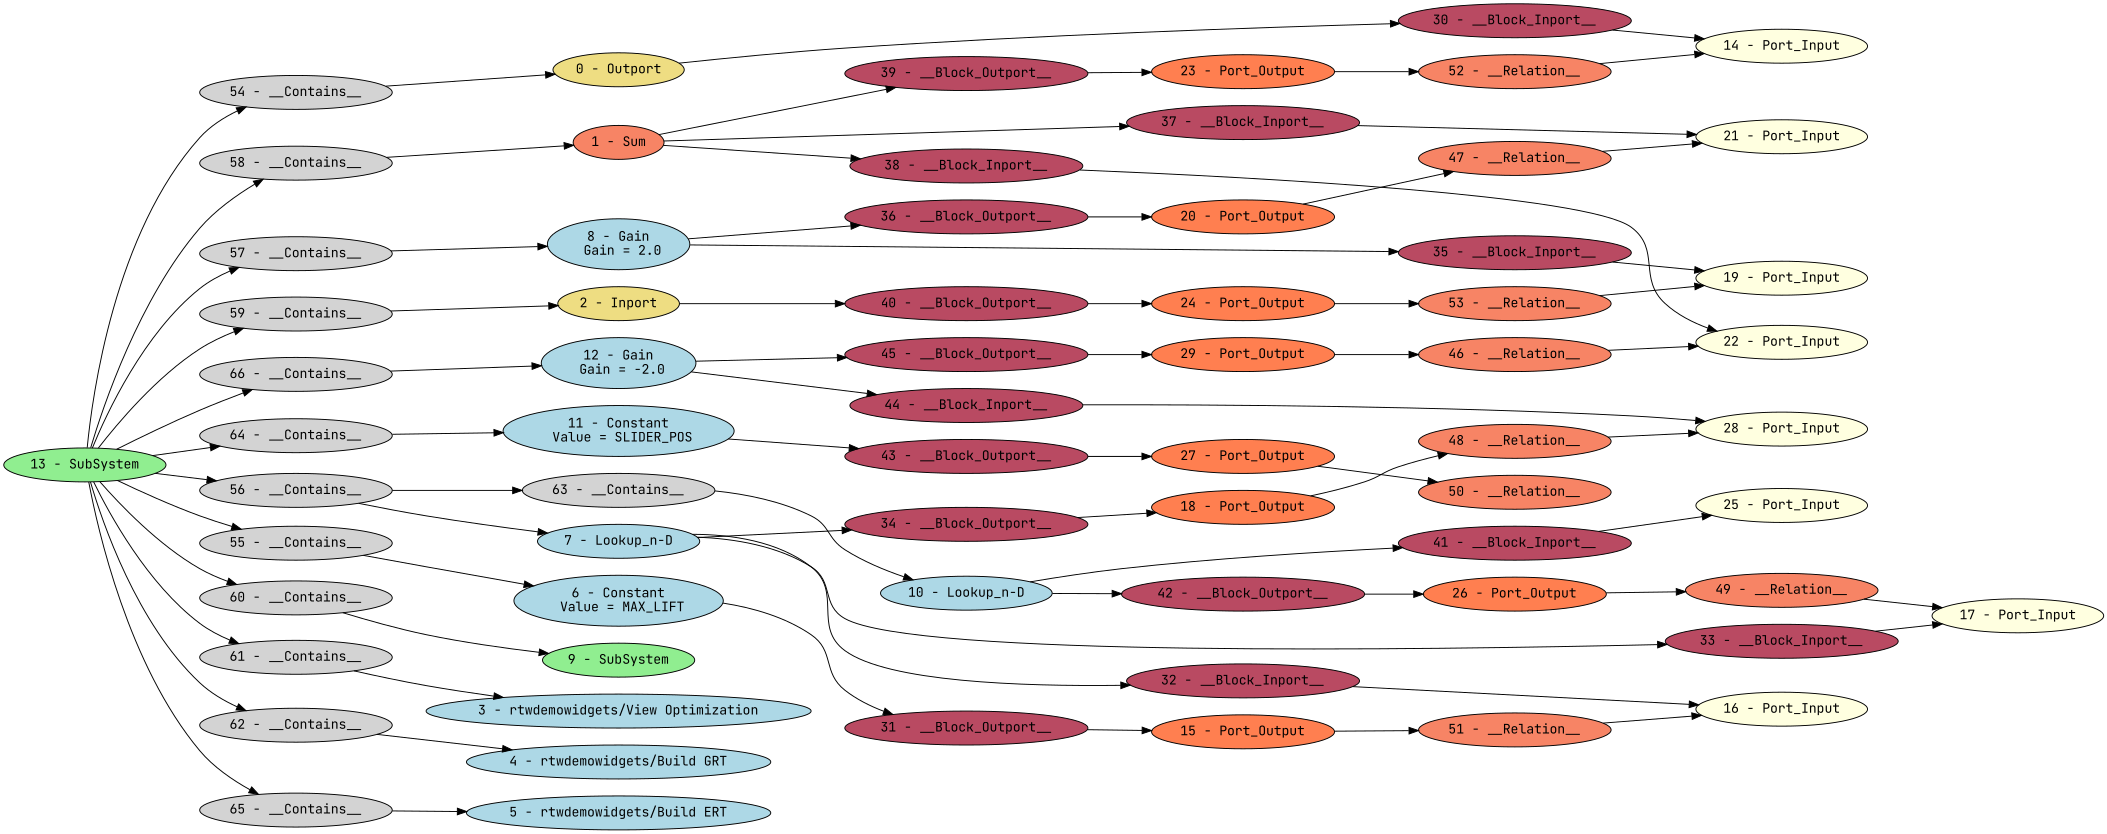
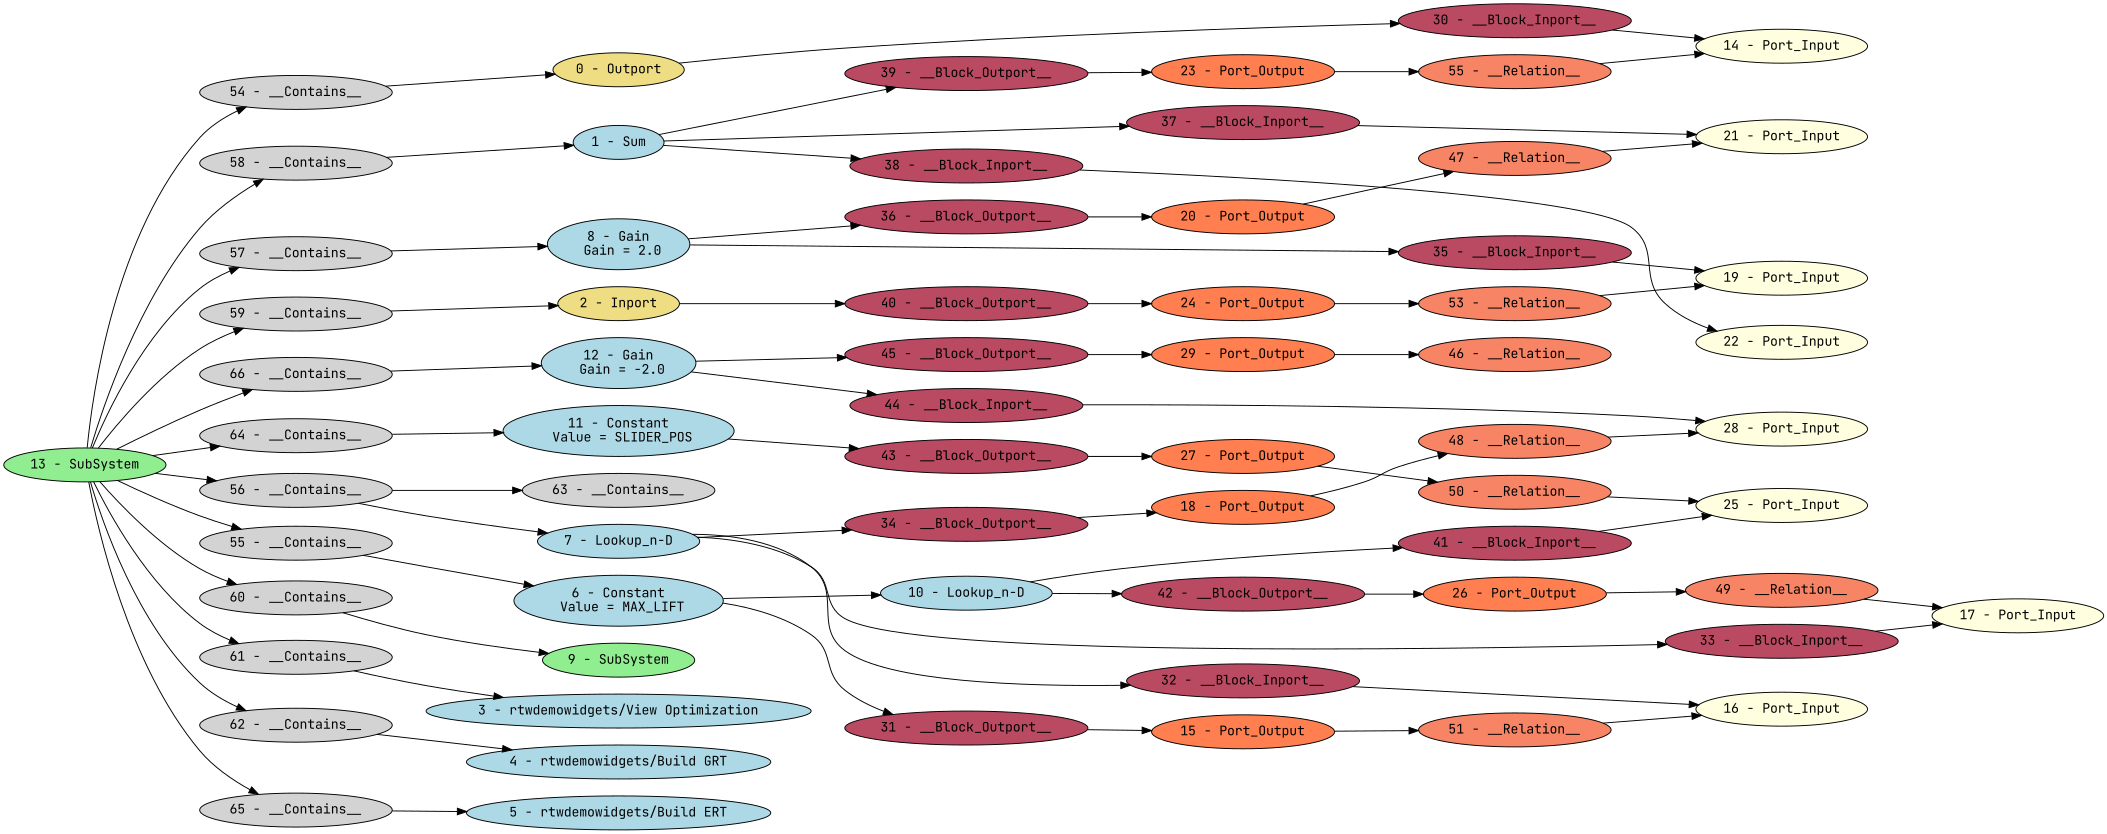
  digraph {
    fontname="JetBrains Mono"
    rankdir=LR
    node [fillcolor="#b94a62" fontname="JetBrains Mono" style=filled]
    edge [fontname="JetBrains Mono"]
    "0 - Outport" [fillcolor=lightgoldenrod]
    "30 - __Block_Inport__"
    "14 - Port_Input" [fillcolor=lightyellow]
-   "1 - Sum" [fillcolor="#f78465"]
+   "1 - Sum" [fillcolor=lightblue]
    "37 - __Block_Inport__"
    "38 - __Block_Inport__"
    "39 - __Block_Outport__"
    "21 - Port_Input" [fillcolor=lightyellow]
    "22 - Port_Input" [fillcolor=lightyellow]
    "23 - Port_Output" [fillcolor=coral]
    "2 - Inport" [fillcolor=lightgoldenrod]
    "40 - __Block_Outport__"
    "24 - Port_Output" [fillcolor=coral]
    "3 - rtwdemowidgets/View Optimization" [fillcolor=lightblue]
    "4 - rtwdemowidgets/Build GRT" [fillcolor=lightblue]
    "5 - rtwdemowidgets/Build ERT" [fillcolor=lightblue]
    "6 - Constant\n Value = MAX_LIFT" [fillcolor=lightblue]
    "31 - __Block_Outport__"
    "15 - Port_Output" [fillcolor=coral]
    "7 - Lookup_n-D" [fillcolor=lightblue]
    "32 - __Block_Inport__"
    "33 - __Block_Inport__"
    "34 - __Block_Outport__"
    "16 - Port_Input" [fillcolor=lightyellow]
    "17 - Port_Input" [fillcolor=lightyellow]
    "18 - Port_Output" [fillcolor=coral]
    "8 - Gain\n Gain = 2.0" [fillcolor=lightblue]
    "35 - __Block_Inport__"
    "36 - __Block_Outport__"
    "19 - Port_Input" [fillcolor=lightyellow]
    "20 - Port_Output" [fillcolor=coral]
    "9 - SubSystem" [fillcolor=lightgreen]
    "10 - Lookup_n-D" [fillcolor=lightblue]
    "41 - __Block_Inport__"
    "42 - __Block_Outport__"
    "25 - Port_Input" [fillcolor=lightyellow]
    "26 - Port_Output" [fillcolor=coral]
    "11 - Constant\n Value = SLIDER_POS" [fillcolor=lightblue]
    "43 - __Block_Outport__"
    "27 - Port_Output" [fillcolor=coral]
    "12 - Gain\n Gain = -2.0" [fillcolor=lightblue]
    "44 - __Block_Inport__"
    "45 - __Block_Outport__"
    "28 - Port_Input" [fillcolor=lightyellow]
    "29 - Port_Output" [fillcolor=coral]
    "13 - SubSystem" [fillcolor=lightgreen]
    "54 - __Contains__" [fillcolor=lightgray]
    "55 - __Contains__" [fillcolor=lightgray]
    "56 - __Contains__" [fillcolor=lightgray]
    "57 - __Contains__" [fillcolor=lightgray]
    "58 - __Contains__" [fillcolor=lightgray]
    "59 - __Contains__" [fillcolor=lightgray]
    "60 - __Contains__" [fillcolor=lightgray]
    "61 - __Contains__" [fillcolor=lightgray]
    "62 - __Contains__" [fillcolor=lightgray]
    "64 - __Contains__" [fillcolor=lightgray]
    "65 - __Contains__" [fillcolor=lightgray]
    "66 - __Contains__" [fillcolor=lightgray]
    "63 - __Contains__" [fillcolor=lightgray]
    "51 - __Relation__" [fillcolor="#f78465"]
    "48 - __Relation__" [fillcolor="#f78465"]
    "47 - __Relation__" [fillcolor="#f78465"]
-   "52 - __Relation__" [fillcolor="#f78465"]
+   "52 - __Relation__" [fillcolor="#f78465" label="55 - __Relation__"]
    "53 - __Relation__" [fillcolor="#f78465"]
    "49 - __Relation__" [fillcolor="#f78465"]
    "50 - __Relation__" [fillcolor="#f78465"]
    "46 - __Relation__" [fillcolor="#f78465"]
    "0 - Outport" -> "30 - __Block_Inport__"
    "30 - __Block_Inport__" -> "14 - Port_Input"
    "1 - Sum" -> "37 - __Block_Inport__"
    "1 - Sum" -> "38 - __Block_Inport__"
    "1 - Sum" -> "39 - __Block_Outport__"
    "37 - __Block_Inport__" -> "21 - Port_Input"
    "38 - __Block_Inport__" -> "22 - Port_Input"
    "39 - __Block_Outport__" -> "23 - Port_Output"
    "23 - Port_Output" -> "52 - __Relation__"
    "2 - Inport" -> "40 - __Block_Outport__"
    "40 - __Block_Outport__" -> "24 - Port_Output"
    "24 - Port_Output" -> "53 - __Relation__"
    "6 - Constant\n Value = MAX_LIFT" -> "31 - __Block_Outport__"
    "31 - __Block_Outport__" -> "15 - Port_Output"
    "15 - Port_Output" -> "51 - __Relation__"
    "7 - Lookup_n-D" -> "32 - __Block_Inport__"
    "7 - Lookup_n-D" -> "33 - __Block_Inport__"
    "7 - Lookup_n-D" -> "34 - __Block_Outport__"
    "32 - __Block_Inport__" -> "16 - Port_Input"
    "33 - __Block_Inport__" -> "17 - Port_Input"
    "34 - __Block_Outport__" -> "18 - Port_Output"
    "18 - Port_Output" -> "48 - __Relation__"
    "8 - Gain\n Gain = 2.0" -> "35 - __Block_Inport__"
    "8 - Gain\n Gain = 2.0" -> "36 - __Block_Outport__"
    "35 - __Block_Inport__" -> "19 - Port_Input"
    "36 - __Block_Outport__" -> "20 - Port_Output"
    "20 - Port_Output" -> "47 - __Relation__"
    "10 - Lookup_n-D" -> "41 - __Block_Inport__"
    "10 - Lookup_n-D" -> "42 - __Block_Outport__"
    "41 - __Block_Inport__" -> "25 - Port_Input"
    "42 - __Block_Outport__" -> "26 - Port_Output"
    "26 - Port_Output" -> "49 - __Relation__"
    "11 - Constant\n Value = SLIDER_POS" -> "43 - __Block_Outport__"
    "43 - __Block_Outport__" -> "27 - Port_Output"
    "27 - Port_Output" -> "50 - __Relation__"
    "12 - Gain\n Gain = -2.0" -> "44 - __Block_Inport__"
    "12 - Gain\n Gain = -2.0" -> "45 - __Block_Outport__"
    "44 - __Block_Inport__" -> "28 - Port_Input"
    "45 - __Block_Outport__" -> "29 - Port_Output"
    "29 - Port_Output" -> "46 - __Relation__"
    "13 - SubSystem" -> "54 - __Contains__"
    "13 - SubSystem" -> "55 - __Contains__"
    "13 - SubSystem" -> "56 - __Contains__"
    "13 - SubSystem" -> "57 - __Contains__"
    "13 - SubSystem" -> "58 - __Contains__"
    "13 - SubSystem" -> "59 - __Contains__"
    "13 - SubSystem" -> "60 - __Contains__"
    "13 - SubSystem" -> "61 - __Contains__"
    "13 - SubSystem" -> "62 - __Contains__"
    "13 - SubSystem" -> "64 - __Contains__"
    "13 - SubSystem" -> "65 - __Contains__"
    "13 - SubSystem" -> "66 - __Contains__"
    "54 - __Contains__" -> "0 - Outport"
    "55 - __Contains__" -> "6 - Constant\n Value = MAX_LIFT"
    "56 - __Contains__" -> "7 - Lookup_n-D"
    "56 - __Contains__" -> "63 - __Contains__"
    "57 - __Contains__" -> "8 - Gain\n Gain = 2.0"
    "58 - __Contains__" -> "1 - Sum"
    "59 - __Contains__" -> "2 - Inport"
    "60 - __Contains__" -> "9 - SubSystem"
    "61 - __Contains__" -> "3 - rtwdemowidgets/View Optimization"
    "62 - __Contains__" -> "4 - rtwdemowidgets/Build GRT"
    "64 - __Contains__" -> "11 - Constant\n Value = SLIDER_POS"
    "65 - __Contains__" -> "5 - rtwdemowidgets/Build ERT"
    "66 - __Contains__" -> "12 - Gain\n Gain = -2.0"
-   "63 - __Contains__" -> "10 - Lookup_n-D"
+   "6 - Constant\n Value = MAX_LIFT" -> "10 - Lookup_n-D"
    "51 - __Relation__" -> "16 - Port_Input"
    "48 - __Relation__" -> "28 - Port_Input"
    "47 - __Relation__" -> "21 - Port_Input"
    "52 - __Relation__" -> "14 - Port_Input"
    "53 - __Relation__" -> "19 - Port_Input"
    "49 - __Relation__" -> "17 - Port_Input"
-   "46 - __Relation__" -> "22 - Port_Input"
+   "50 - __Relation__" -> "25 - Port_Input"
  }
